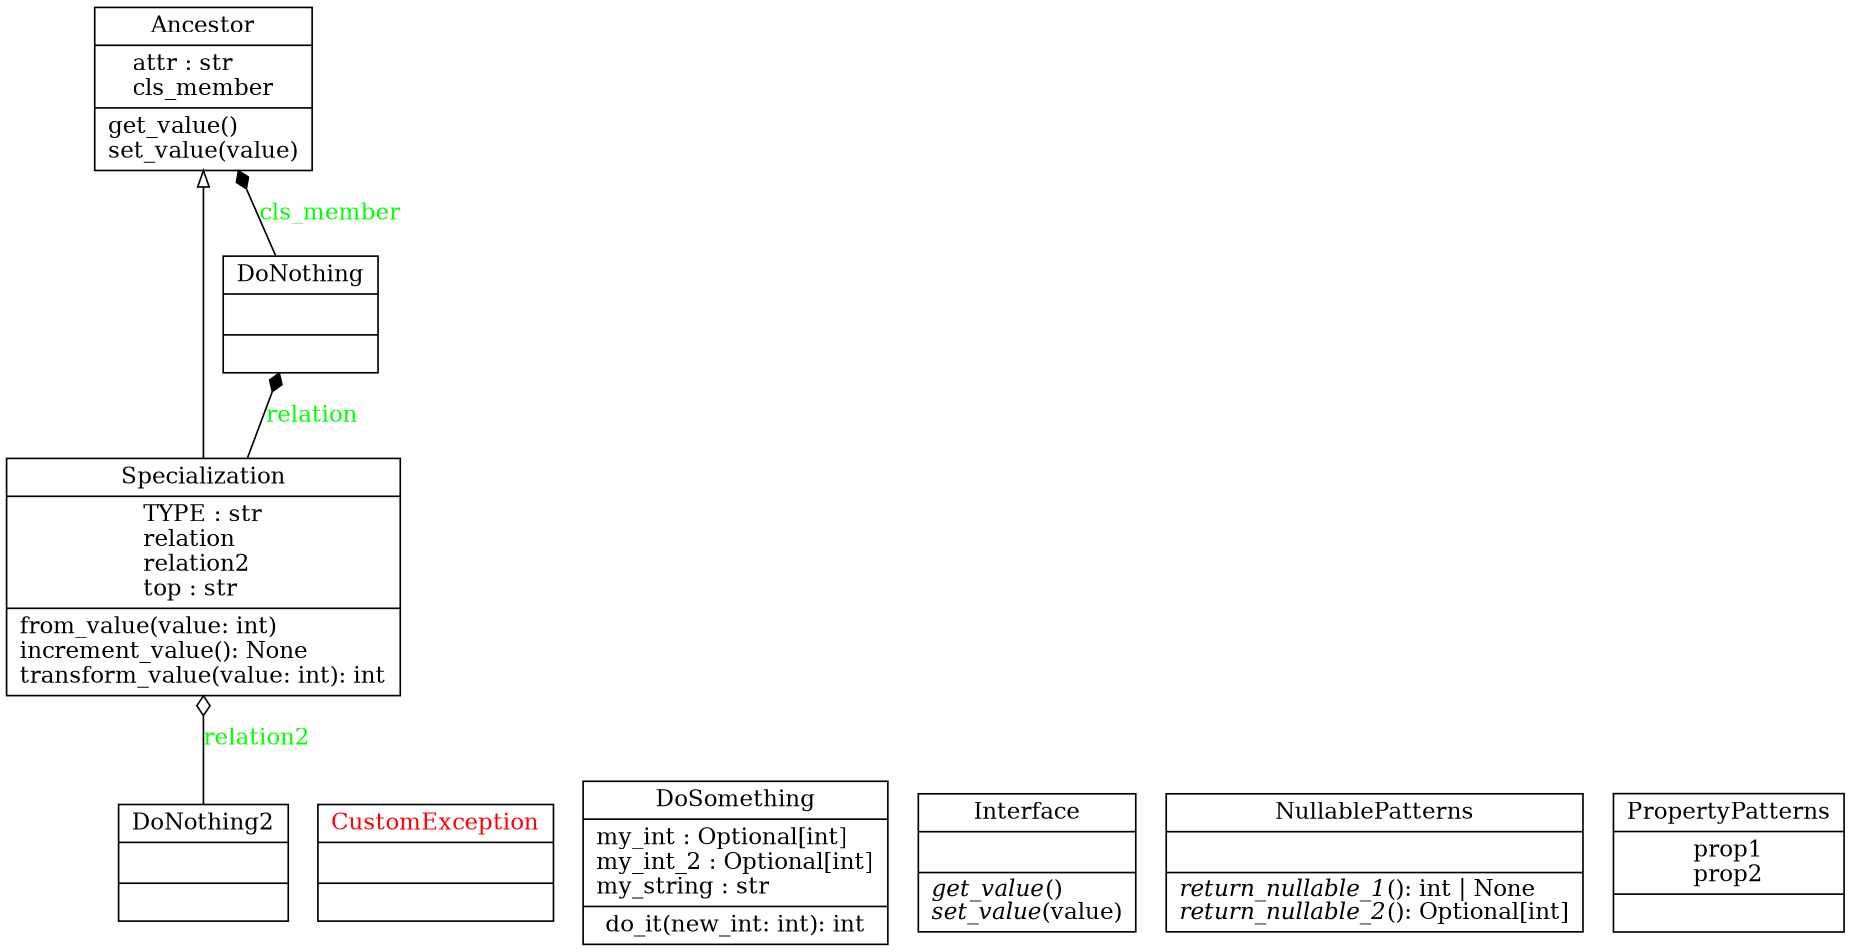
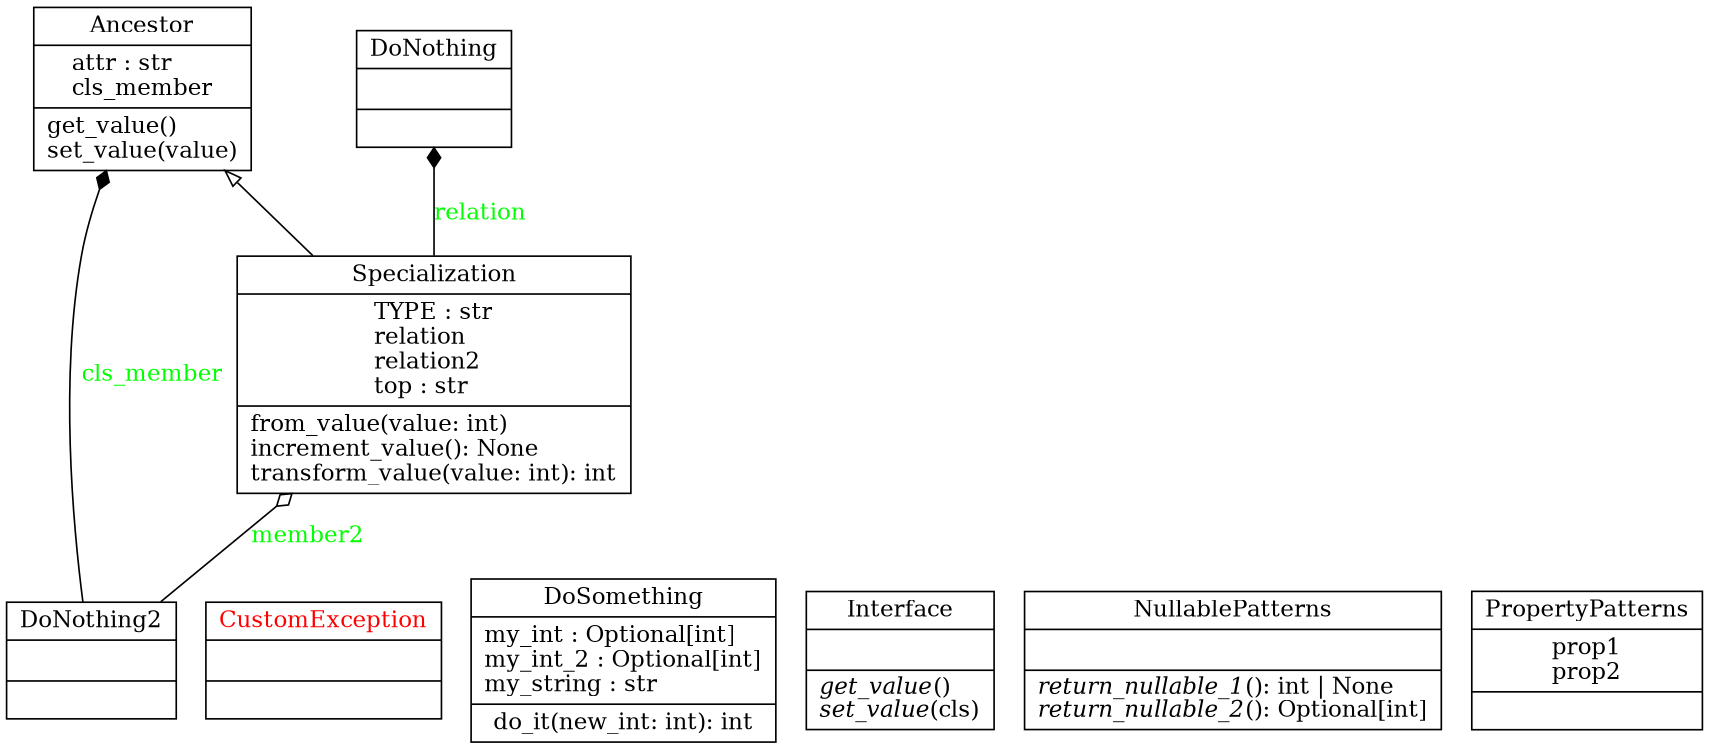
  digraph {
    rankdir=BT
    node [color=black fontcolor=black shape=record style=solid]
    edge [arrowhead=diamond arrowtail=none fontcolor=green style=solid]
    n1 [label=<{Ancestor|attr : str<br ALIGN="LEFT"/>cls_member<br ALIGN="LEFT"/>|get_value()<br ALIGN="LEFT"/>set_value(value)<br ALIGN="LEFT"/>}>]
    n2 [fontcolor=red label=<{CustomException|<br ALIGN="LEFT"/>|}>]
    n3 [label=<{DoNothing|<br ALIGN="LEFT"/>|}>]
    n4 [label=<{Specialization|TYPE : str<br ALIGN="LEFT"/>relation<br ALIGN="LEFT"/>relation2<br ALIGN="LEFT"/>top : str<br ALIGN="LEFT"/>|from_value(value: int)<br ALIGN="LEFT"/>increment_value(): None<br ALIGN="LEFT"/>transform_value(value: int): int<br ALIGN="LEFT"/>}>]
    n5 [label=<{DoNothing2|<br ALIGN="LEFT"/>|}>]
    n6 [label=<{DoSomething|my_int : Optional[int]<br ALIGN="LEFT"/>my_int_2 : Optional[int]<br ALIGN="LEFT"/>my_string : str<br ALIGN="LEFT"/>|do_it(new_int: int): int<br ALIGN="LEFT"/>}>]
-   n7 [label=<{Interface|<br ALIGN="LEFT"/>|<I>get_value</I>()<br ALIGN="LEFT"/><I>set_value</I>(value)<br ALIGN="LEFT"/>}>]
+   n7 [label=<{Interface|<br ALIGN="LEFT"/>|<I>get_value</I>()<br ALIGN="LEFT"/><I>set_value</I>(cls)<br ALIGN="LEFT"/>}>]
    n8 [label=<{NullablePatterns|<br ALIGN="LEFT"/>|<I>return_nullable_1</I>(): int \| None<br ALIGN="LEFT"/><I>return_nullable_2</I>(): Optional[int]<br ALIGN="LEFT"/>}>]
    n9 [label=<{PropertyPatterns|prop1<br ALIGN="LEFT"/>prop2<br ALIGN="LEFT"/>|}>]
-   n3 -> n1 [label=cls_member]
+   n5 -> n1 [label=cls_member]
    n4 -> n1 [arrowhead=empty fontcolor="" style=""]
    n4 -> n3 [label=relation]
-   n5 -> n4 [arrowhead=odiamond label=relation2]
+   n5 -> n4 [arrowhead=odiamond label=member2]
  }
